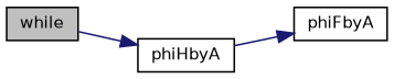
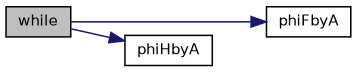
  digraph {
    rankdir=LR
    node [color=black fillcolor=white fontname=Helvetica fontsize=10 shape=record style=filled]
    edge [color=midnightblue fontname=Helvetica fontsize=10 labelfontname=Helvetica labelfontsize=10 style=solid]
    n1 [fillcolor=grey75 fontcolor=black height=0.2 label=while width=0.4]
    n2 [height=0.2 label=phiFbyA width=0.4]
    n3 [height=0.2 label=phiHbyA width=0.4]
-   n3 -> n2
+   n1 -> n2
    n1 -> n3
  }
